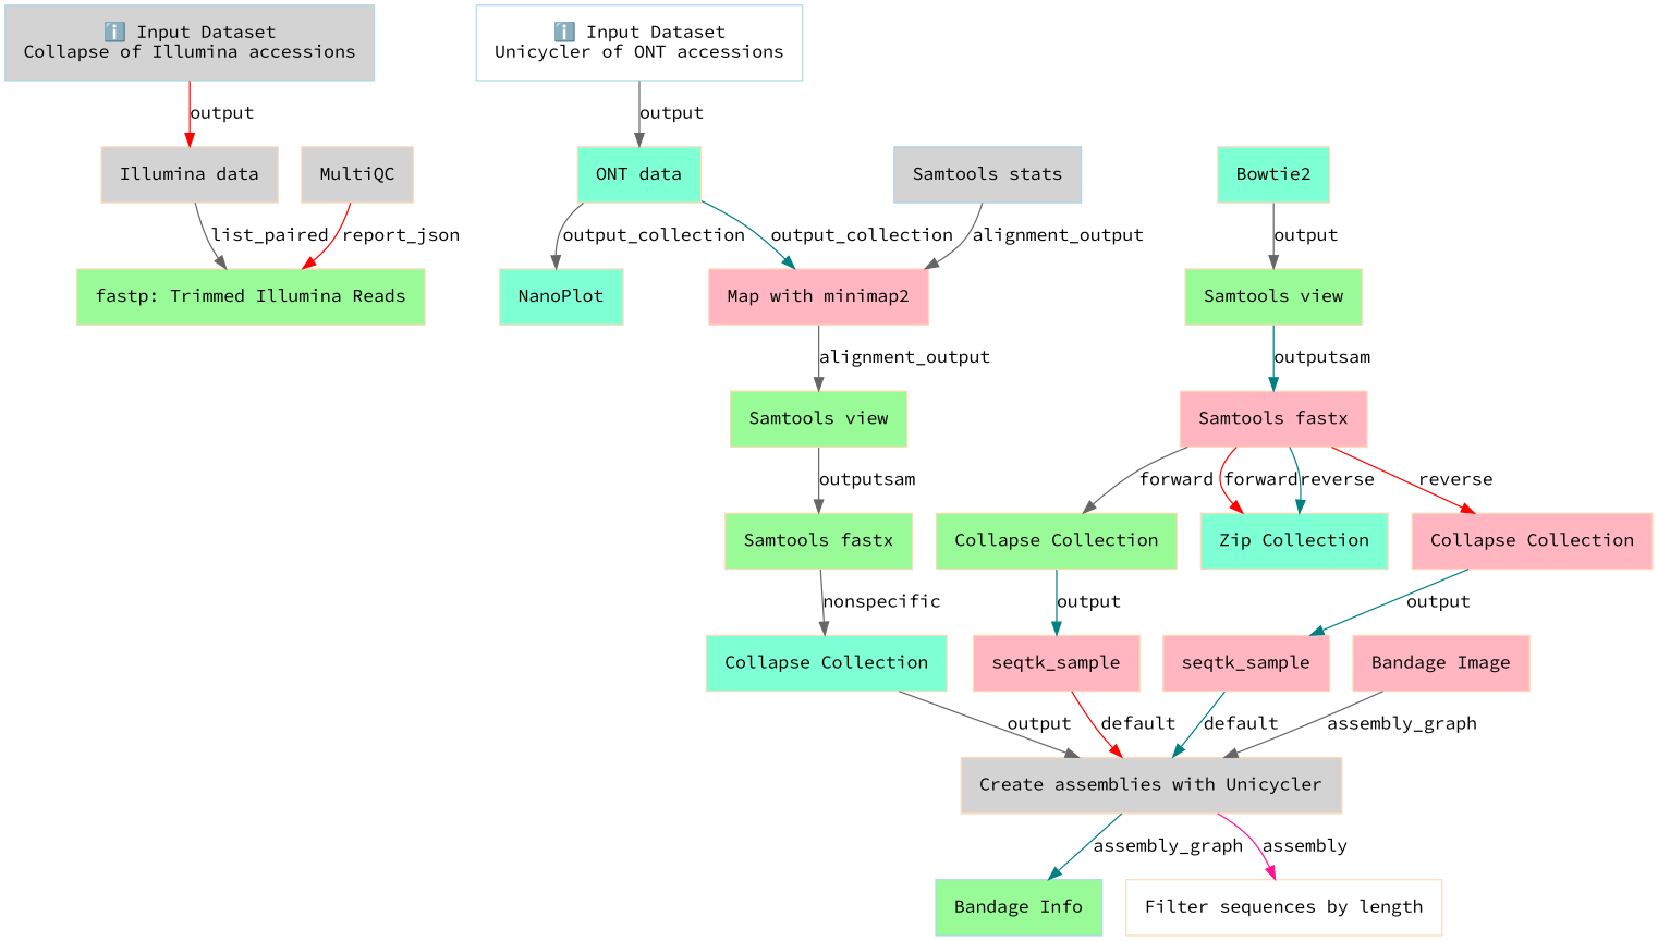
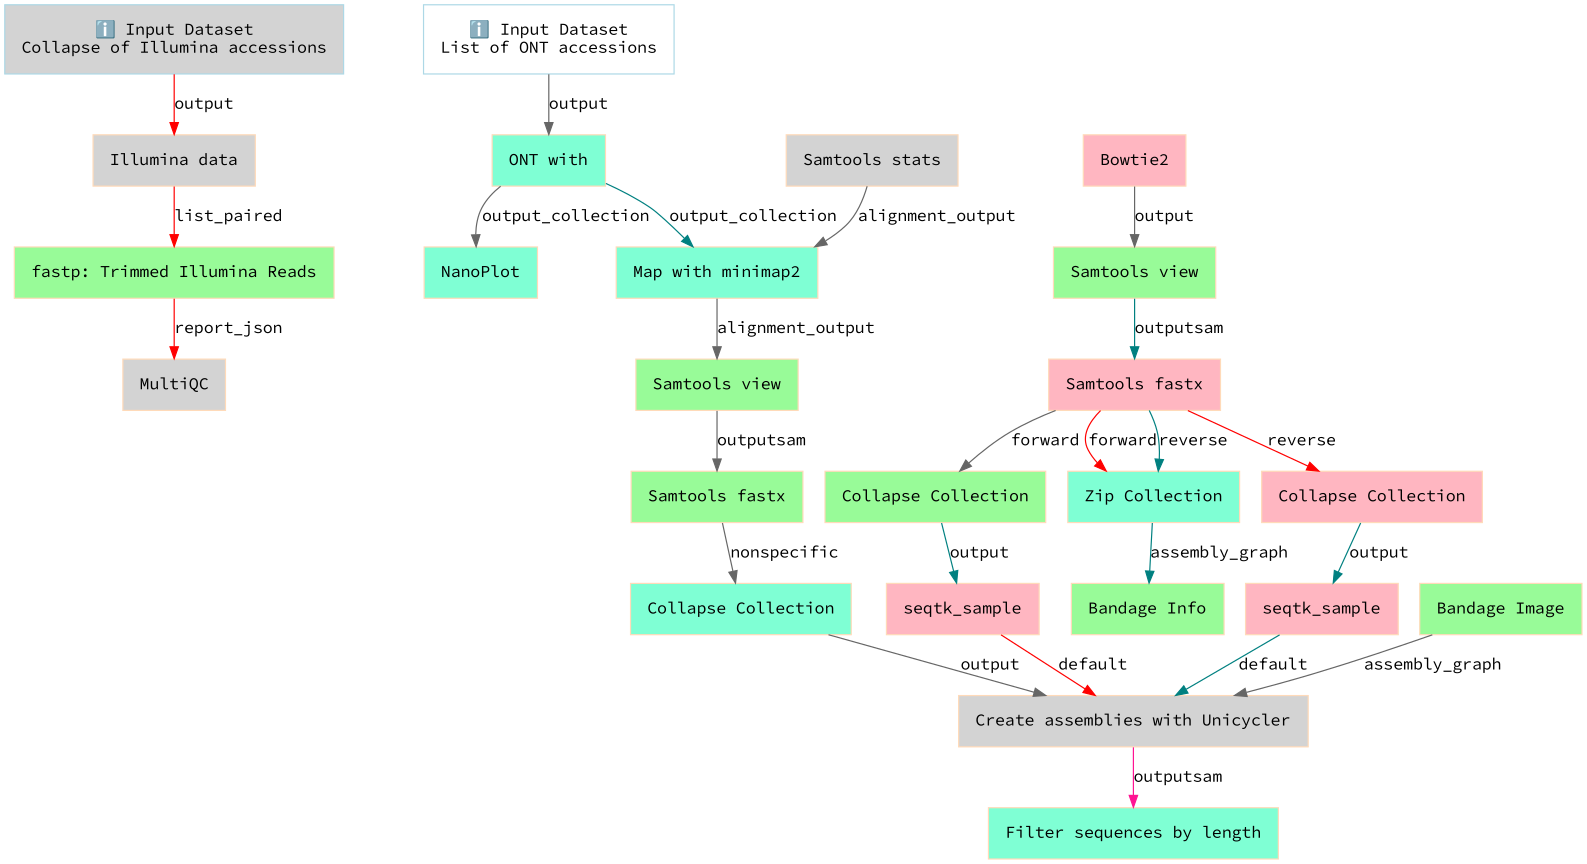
  digraph {
    fontname="Source Code Pro"
    node [color=peachpuff fillcolor=lightpink fontname="Source Code Pro" margin="0.2,0.2" shape=box style=filled]
    edge [color=gray40 fontname="Source Code Pro"]
    n1 [color=lightblue fillcolor=lightgrey label="ℹ️ Input Dataset\nCollapse of Illumina accessions"]
    n2 [fillcolor=lightgrey label="Illumina data"]
    n3 [fillcolor=palegreen label="fastp: Trimmed Illumina Reads"]
-   n4 [color=lightblue fillcolor=white label="ℹ️ Input Dataset\nUnicycler of ONT accessions"]
-   n5 [fillcolor=aquamarine label="ONT data"]
-   n6 [label="Map with minimap2"]
+   n4 [color=lightblue fillcolor=white label="ℹ️ Input Dataset\nList of ONT accessions"]
+   n5 [fillcolor=aquamarine label="ONT with"]
+   n6 [fillcolor=aquamarine label="Map with minimap2"]
    n7 [fillcolor=aquamarine label=NanoPlot]
-   n8 [color=lightblue fillcolor=lightgrey label="Samtools stats"]
+   n8 [fillcolor=lightgrey label="Samtools stats"]
    n9 [fillcolor=palegreen label="Samtools view"]
    n10 [fillcolor=palegreen label="Samtools fastx"]
    n11 [fillcolor=palegreen label="Samtools view"]
    n12 [label="Samtools fastx"]
    n13 [fillcolor=aquamarine label="Zip Collection"]
    n14 [fillcolor=palegreen label="Collapse Collection"]
    n15 [label="Collapse Collection"]
-   n16 [fillcolor=aquamarine label=Bowtie2]
+   n16 [label=Bowtie2]
    n17 [fillcolor=aquamarine label="Collapse Collection"]
    n18 [fillcolor=lightgrey label="Create assemblies with Unicycler"]
    n19 [label=seqtk_sample]
    n20 [label=seqtk_sample]
-   n21 [color=lightblue fillcolor=palegreen label="Bandage Info"]
-   n22 [fillcolor=white label="Filter sequences by length"]
+   n21 [fillcolor=palegreen label="Bandage Info"]
+   n22 [fillcolor=aquamarine label="Filter sequences by length"]
    n23 [fillcolor=lightgrey label=MultiQC]
-   n24 [label="Bandage Image"]
+   n24 [fillcolor=palegreen label="Bandage Image"]
    n1 -> n2 [color=red label=output]
-   n2 -> n3 [label=list_paired]
-   n23 -> n3 [color=red label=report_json]
+   n2 -> n3 [color=red label=list_paired]
+   n3 -> n23 [color=red label=report_json]
    n4 -> n5 [label=output]
    n5 -> n6 [color=teal label=output_collection]
    n5 -> n7 [label=output_collection]
    n6 -> n9 [label=alignment_output]
    n8 -> n6 [label=alignment_output]
    n9 -> n10 [label=outputsam]
    n10 -> n17 [label=nonspecific]
    n11 -> n12 [color=teal label=outputsam]
    n12 -> n13 [color=red label=forward]
    n12 -> n13 [color=teal label=reverse]
    n12 -> n14 [label=forward]
    n12 -> n15 [color=red label=reverse]
    n14 -> n19 [color=teal label=output]
    n15 -> n20 [color=teal label=output]
    n16 -> n11 [label=output]
    n17 -> n18 [label=output]
-   n18 -> n21 [color=teal label=assembly_graph]
-   n18 -> n22 [color=deeppink label=assembly]
+   n13 -> n21 [color=teal label=assembly_graph]
+   n18 -> n22 [color=deeppink label=outputsam]
    n19 -> n18 [color=red label=default]
    n20 -> n18 [color=teal label=default]
    n24 -> n18 [label=assembly_graph]
  }
